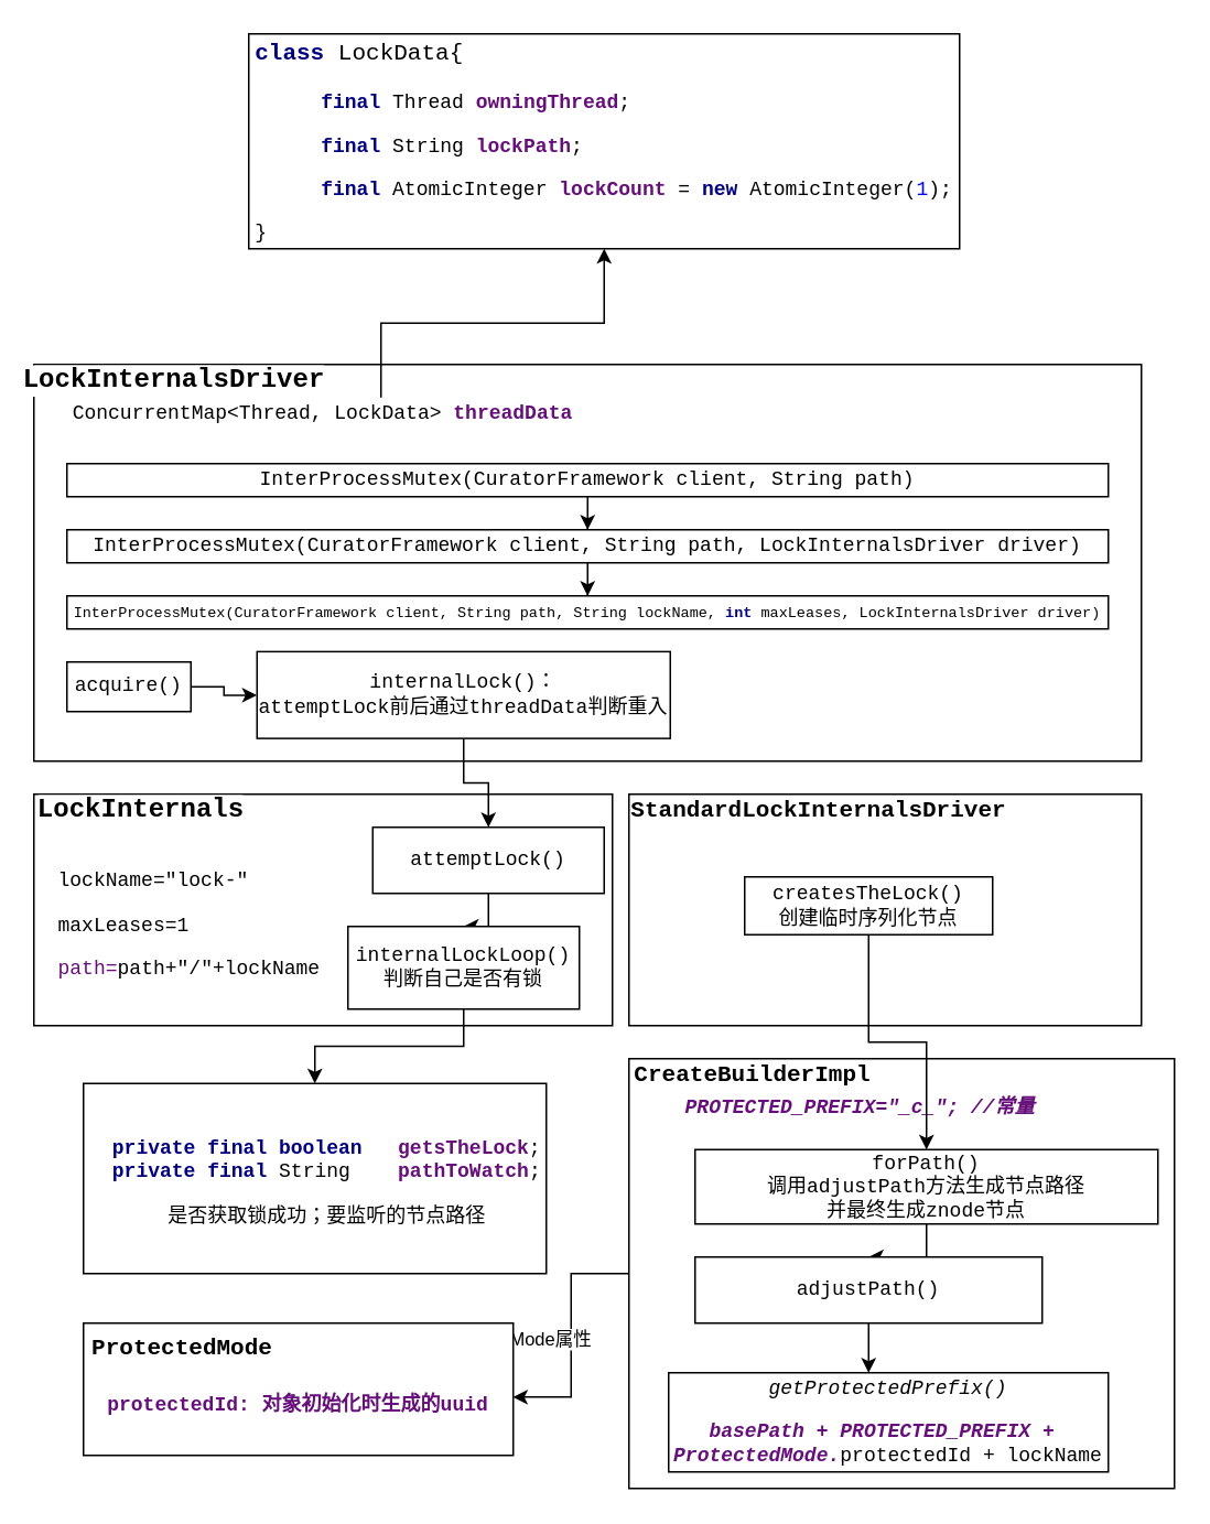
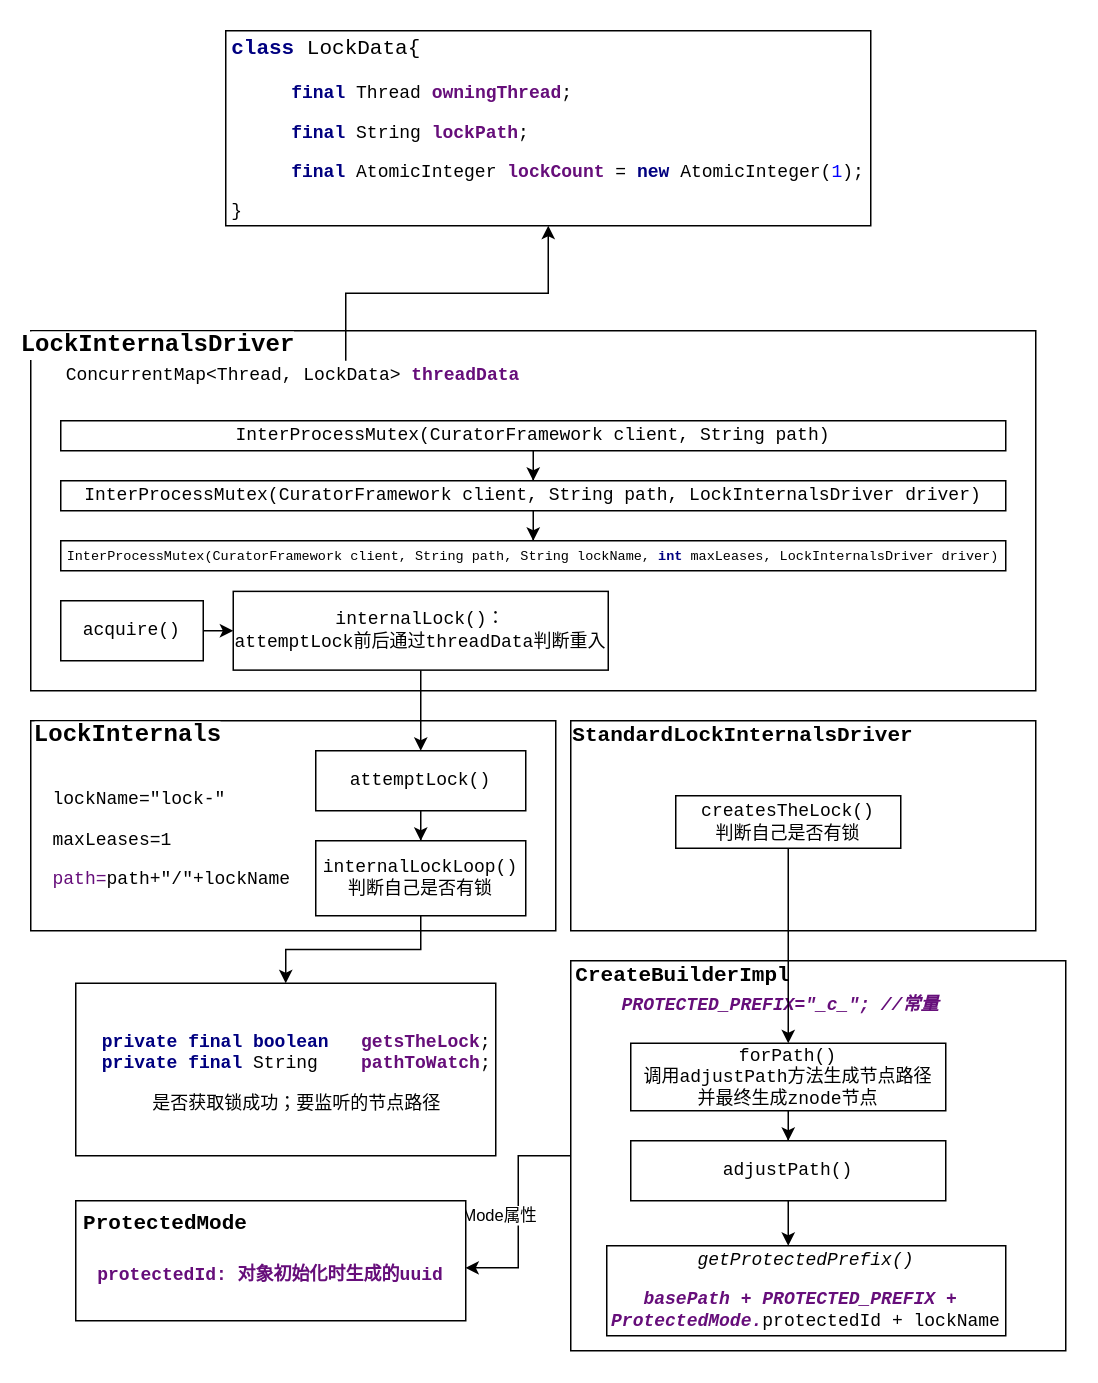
  <mxCell id="0" />
  <mxCell id="1" parent="0" />
  <mxCell id="2" value="&lt;pre style=&quot;background-color: rgb(255 , 255 , 255) ; font-family: &amp;#34;courier new&amp;#34; ; font-size: 12pt&quot;&gt;&lt;br&gt;&lt;/pre&gt;" style="rounded=0;whiteSpace=wrap;html=1;align=left;" vertex="1" parent="1"><mxGeometry x="20" y="220" width="670" height="240" as="geometry" /></mxCell>
  <mxCell id="3" value="&lt;pre style=&quot;text-align: left ; background-color: rgb(255 , 255 , 255) ; font-family: &amp;#34;courier new&amp;#34; ; font-size: 12pt&quot;&gt;&lt;b&gt;LockInternalsDriver&lt;/b&gt;&lt;/pre&gt;" style="text;html=1;strokeColor=none;fillColor=none;align=center;verticalAlign=middle;whiteSpace=wrap;rounded=0;" vertex="1" parent="1"><mxGeometry x="20" y="220" width="170" height="20" as="geometry" /></mxCell>
  <mxCell id="4" style="edgeStyle=orthogonalEdgeStyle;rounded=0;orthogonalLoop=1;jettySize=auto;html=1;" edge="1" parent="1" source="5" target="7"><mxGeometry relative="1" as="geometry" /></mxCell>
  <mxCell id="5" value="&lt;pre style=&quot;background-color: rgb(255 , 255 , 255) ; font-family: &amp;#34;courier new&amp;#34;&quot;&gt;&lt;font style=&quot;font-size: 12px&quot;&gt;InterProcessMutex(CuratorFramework client, String path)&lt;/font&gt;&lt;/pre&gt;" style="rounded=0;whiteSpace=wrap;html=1;" vertex="1" parent="1"><mxGeometry x="40" y="280" width="630" height="20" as="geometry" /></mxCell>
  <mxCell id="6" style="edgeStyle=orthogonalEdgeStyle;rounded=0;orthogonalLoop=1;jettySize=auto;html=1;" edge="1" parent="1" source="7" target="8"><mxGeometry relative="1" as="geometry" /></mxCell>
  <mxCell id="7" value="&lt;pre style=&quot;background-color: rgb(255 , 255 , 255) ; font-family: &amp;#34;courier new&amp;#34;&quot;&gt;&lt;font style=&quot;font-size: 12px&quot;&gt;InterProcessMutex(CuratorFramework client, String path, LockInternalsDriver driver)&lt;/font&gt;&lt;/pre&gt;" style="rounded=0;whiteSpace=wrap;html=1;" vertex="1" parent="1"><mxGeometry x="40" y="320" width="630" height="20" as="geometry" /></mxCell>
  <mxCell id="8" value="&lt;pre style=&quot;background-color: rgb(255 , 255 , 255) ; font-family: &amp;#34;courier new&amp;#34;&quot;&gt;&lt;font style=&quot;font-size: 9px&quot;&gt;InterProcessMutex(CuratorFramework client, String path, String lockName, &lt;span style=&quot;color: rgb(0 , 0 , 128) ; font-weight: bold&quot;&gt;int &lt;/span&gt;maxLeases, LockInternalsDriver driver)&lt;/font&gt;&lt;/pre&gt;" style="rounded=0;whiteSpace=wrap;html=1;" vertex="1" parent="1"><mxGeometry x="40" y="360" width="630" height="20" as="geometry" /></mxCell>
  <mxCell id="9" value="" style="rounded=0;whiteSpace=wrap;html=1;" vertex="1" parent="1"><mxGeometry x="20" y="480" width="350" height="140" as="geometry" /></mxCell>
  <mxCell id="10" value="&lt;pre style=&quot;background-color: rgb(255 , 255 , 255) ; font-family: &amp;#34;courier new&amp;#34; ; font-size: 12pt&quot;&gt;&lt;b&gt;LockInternals&lt;/b&gt;&lt;/pre&gt;" style="text;html=1;strokeColor=none;fillColor=none;align=center;verticalAlign=middle;whiteSpace=wrap;rounded=0;" vertex="1" parent="1"><mxGeometry x="20" y="480" width="130" height="20" as="geometry" /></mxCell>
  <mxCell id="11" value="&lt;font style=&quot;font-size: 12px&quot;&gt;&lt;span style=&quot;background-color: rgb(255 , 255 , 255) ; font-family: &amp;#34;courier new&amp;#34;&quot;&gt;&lt;br&gt;lockName=&quot;lock-&quot;&lt;/span&gt;&lt;br&gt;&lt;/font&gt;&lt;pre style=&quot;background-color: rgb(255 , 255 , 255) ; font-family: &amp;#34;courier new&amp;#34;&quot;&gt;&lt;font&gt;&lt;pre style=&quot;font-size: 12px ; font-family: &amp;#34;courier new&amp;#34;&quot;&gt;maxLeases=1&lt;/pre&gt;&lt;pre style=&quot;font-family: &amp;#34;courier new&amp;#34;&quot;&gt;&lt;p style=&quot;font-family: &amp;#34;courier new&amp;#34;&quot;&gt;&lt;span style=&quot;color: rgb(102 , 14 , 122)&quot;&gt;&lt;font style=&quot;font-size: 12px&quot;&gt;path=&lt;/font&gt;&lt;/span&gt;&lt;font style=&quot;font-size: 12px&quot;&gt;path+&quot;/&quot;+lockName&lt;/font&gt;&lt;/p&gt;&lt;p style=&quot;font-family: &amp;#34;courier new&amp;#34;&quot;&gt;&lt;font style=&quot;font-size: 12px&quot;&gt;&lt;br&gt;&lt;/font&gt;&lt;/p&gt;&lt;/pre&gt;&lt;/font&gt;&lt;/pre&gt;" style="text;html=1;strokeColor=none;fillColor=none;spacing=5;spacingTop=-20;whiteSpace=wrap;overflow=hidden;rounded=0;" vertex="1" parent="1"><mxGeometry x="30" y="520" width="180" height="110" as="geometry" /></mxCell>
  <mxCell id="12" value="" style="edgeStyle=orthogonalEdgeStyle;rounded=0;orthogonalLoop=1;jettySize=auto;html=1;" edge="1" parent="1" source="13" target="15"><mxGeometry relative="1" as="geometry" /></mxCell>
- <mxCell id="13" value="&lt;pre style=&quot;background-color: rgb(255 , 255 , 255) ; font-family: &amp;#34;courier new&amp;#34;&quot;&gt;&lt;font style=&quot;font-size: 12px&quot;&gt;acquire()&lt;/font&gt;&lt;/pre&gt;" style="rounded=0;whiteSpace=wrap;html=1;" vertex="1" parent="1"><mxGeometry x="40" y="400" width="75" height="30" as="geometry" /></mxCell>
+ <mxCell id="13" value="&lt;pre style=&quot;background-color: rgb(255 , 255 , 255) ; font-family: &amp;#34;courier new&amp;#34;&quot;&gt;&lt;font style=&quot;font-size: 12px&quot;&gt;acquire()&lt;/font&gt;&lt;/pre&gt;" style="rounded=0;whiteSpace=wrap;html=1;" vertex="1" parent="1"><mxGeometry x="40" y="400" width="95" height="40" as="geometry" /></mxCell>
  <mxCell id="14" style="edgeStyle=orthogonalEdgeStyle;rounded=0;orthogonalLoop=1;jettySize=auto;html=1;" edge="1" parent="1" source="15" target="20"><mxGeometry relative="1" as="geometry" /></mxCell>
  <mxCell id="15" value="&lt;pre style=&quot;background-color: rgb(255 , 255 , 255) ; font-family: &amp;#34;courier new&amp;#34;&quot;&gt;&lt;font style=&quot;font-size: 12px&quot;&gt;internalLock()：&lt;br&gt;&lt;/font&gt;attemptLock前后通过threadData判断重入&lt;/pre&gt;" style="rounded=0;whiteSpace=wrap;html=1;" vertex="1" parent="1"><mxGeometry x="155" y="393.75" width="250" height="52.5" as="geometry" /></mxCell>
  <mxCell id="16" style="edgeStyle=orthogonalEdgeStyle;rounded=0;orthogonalLoop=1;jettySize=auto;html=1;" edge="1" parent="1" source="17" target="18"><mxGeometry relative="1" as="geometry"><Array as="points"><mxPoint x="230" y="195" /><mxPoint x="365" y="195" /></Array></mxGeometry></mxCell>
  <mxCell id="17" value="&lt;pre style=&quot;background-color: rgb(255 , 255 , 255) ; font-family: &amp;#34;courier new&amp;#34;&quot;&gt;&lt;font style=&quot;font-size: 12px&quot;&gt;ConcurrentMap&amp;lt;Thread, LockData&amp;gt; &lt;span style=&quot;color: rgb(102 , 14 , 122) ; font-weight: bold&quot;&gt;threadData&lt;/span&gt;&lt;/font&gt;&lt;/pre&gt;" style="text;html=1;strokeColor=none;fillColor=none;align=center;verticalAlign=middle;whiteSpace=wrap;rounded=0;" vertex="1" parent="1"><mxGeometry x="40" y="240" width="310" height="20" as="geometry" /></mxCell>
  <mxCell id="18" value="&lt;pre style=&quot;background-color: rgb(255 , 255 , 255) ; font-family: &amp;#34;courier new&amp;#34;&quot;&gt;&lt;div style=&quot;text-align: left&quot;&gt;&lt;font style=&quot;font-size: 14px&quot;&gt;&lt;pre style=&quot;font-family: &amp;#34;courier new&amp;#34;&quot;&gt;&lt;span style=&quot;color: rgb(0 , 0 , 128) ; font-weight: bold&quot;&gt;class &lt;/span&gt;LockData{&lt;/pre&gt;&lt;/font&gt;&lt;/div&gt;&lt;/pre&gt;&lt;blockquote style=&quot;margin: 0 0 0 40px ; border: none ; padding: 0px&quot;&gt;&lt;pre style=&quot;background-color: rgb(255 , 255 , 255) ; font-family: &amp;#34;courier new&amp;#34;&quot;&gt;&lt;div style=&quot;text-align: left&quot;&gt;&lt;font style=&quot;font-size: 12px&quot;&gt;&lt;span style=&quot;color: rgb(0 , 0 , 128) ; font-weight: bold&quot;&gt;final &lt;/span&gt;&lt;span&gt;Thread &lt;/span&gt;&lt;span style=&quot;color: rgb(102 , 14 , 122) ; font-weight: bold&quot;&gt;owningThread&lt;/span&gt;&lt;span&gt;;&lt;/span&gt;&lt;/font&gt;&lt;/div&gt;&lt;/pre&gt;&lt;pre style=&quot;background-color: rgb(255 , 255 , 255) ; font-family: &amp;#34;courier new&amp;#34;&quot;&gt;&lt;font style=&quot;font-size: 12px&quot;&gt;&lt;span style=&quot;color: rgb(0 , 0 , 128) ; font-weight: bold&quot;&gt;&lt;div style=&quot;text-align: left&quot;&gt;&lt;span&gt;final &lt;/span&gt;&lt;span style=&quot;color: rgb(0 , 0 , 0) ; font-weight: normal&quot;&gt;String &lt;/span&gt;&lt;span style=&quot;color: rgb(102 , 14 , 122)&quot;&gt;lockPath&lt;/span&gt;&lt;span style=&quot;color: rgb(0 , 0 , 0) ; font-weight: normal&quot;&gt;;&lt;/span&gt;&lt;/div&gt;&lt;/span&gt;&lt;/font&gt;&lt;/pre&gt;&lt;pre style=&quot;background-color: rgb(255 , 255 , 255) ; font-family: &amp;#34;courier new&amp;#34;&quot;&gt;&lt;font style=&quot;font-size: 12px&quot;&gt;&lt;span style=&quot;color: rgb(0 , 0 , 128) ; font-weight: bold&quot;&gt;&lt;div style=&quot;text-align: left&quot;&gt;&lt;span&gt;final &lt;/span&gt;&lt;span style=&quot;color: rgb(0 , 0 , 0) ; font-weight: normal&quot;&gt;AtomicInteger &lt;/span&gt;&lt;span style=&quot;color: rgb(102 , 14 , 122)&quot;&gt;lockCount &lt;/span&gt;&lt;span style=&quot;color: rgb(0 , 0 , 0) ; font-weight: normal&quot;&gt;= &lt;/span&gt;&lt;span&gt;new &lt;/span&gt;&lt;span style=&quot;color: rgb(0 , 0 , 0) ; font-weight: normal&quot;&gt;AtomicInteger(&lt;/span&gt;&lt;span style=&quot;font-weight: normal ; color: rgb(0 , 0 , 255)&quot;&gt;1&lt;/span&gt;&lt;span style=&quot;color: rgb(0 , 0 , 0) ; font-weight: normal&quot;&gt;);&lt;/span&gt;&lt;/div&gt;&lt;/span&gt;&lt;/font&gt;&lt;/pre&gt;&lt;/blockquote&gt;&lt;pre style=&quot;background-color: rgb(255 , 255 , 255) ; font-family: &amp;#34;courier new&amp;#34;&quot;&gt;&lt;font style=&quot;font-size: 12px&quot;&gt;&lt;span style=&quot;color: rgb(0 , 0 , 128) ; font-weight: bold&quot;&gt;&lt;div style=&quot;text-align: left&quot;&gt;&lt;span style=&quot;color: rgb(0 , 0 , 0) ; font-weight: normal&quot;&gt;}&lt;/span&gt;&lt;/div&gt;&lt;/span&gt;&lt;/font&gt;&lt;/pre&gt;" style="rounded=0;whiteSpace=wrap;html=1;" vertex="1" parent="1"><mxGeometry x="150" y="20" width="430" height="130" as="geometry" /></mxCell>
  <mxCell id="19" value="" style="edgeStyle=orthogonalEdgeStyle;rounded=0;orthogonalLoop=1;jettySize=auto;html=1;" edge="1" parent="1" source="20" target="39"><mxGeometry relative="1" as="geometry" /></mxCell>
- <mxCell id="20" value="&lt;pre style=&quot;background-color: rgb(255 , 255 , 255) ; font-family: &amp;#34;courier new&amp;#34;&quot;&gt;&lt;font style=&quot;font-size: 12px&quot;&gt;attemptLock()&lt;/font&gt;&lt;/pre&gt;" style="rounded=0;whiteSpace=wrap;html=1;" vertex="1" parent="1"><mxGeometry x="225" y="500" width="140" height="40" as="geometry" /></mxCell>
+ <mxCell id="20" value="&lt;pre style=&quot;background-color: rgb(255 , 255 , 255) ; font-family: &amp;#34;courier new&amp;#34;&quot;&gt;&lt;font style=&quot;font-size: 12px&quot;&gt;attemptLock()&lt;/font&gt;&lt;/pre&gt;" style="rounded=0;whiteSpace=wrap;html=1;" vertex="1" parent="1"><mxGeometry x="210" y="500" width="140" height="40" as="geometry" /></mxCell>
  <mxCell id="21" value="" style="rounded=0;whiteSpace=wrap;html=1;" vertex="1" parent="1"><mxGeometry x="380" y="480" width="310" height="140" as="geometry" /></mxCell>
  <mxCell id="22" value="&lt;pre style=&quot;background-color: rgb(255 , 255 , 255) ; font-family: &amp;#34;courier new&amp;#34;&quot;&gt;&lt;font style=&quot;font-size: 14px&quot;&gt;&lt;b&gt;StandardLockInternalsDriver&lt;/b&gt;&lt;/font&gt;&lt;/pre&gt;" style="text;html=1;strokeColor=none;fillColor=none;align=center;verticalAlign=middle;whiteSpace=wrap;rounded=0;" vertex="1" parent="1"><mxGeometry x="380" y="480" width="230" height="20" as="geometry" /></mxCell>
- <mxCell id="23" value="&lt;pre style=&quot;background-color: rgb(255 , 255 , 255) ; font-family: &amp;#34;courier new&amp;#34;&quot;&gt;&lt;font style=&quot;font-size: 12px&quot;&gt;createsTheLock()&lt;br/&gt;创建临时序列化节点&lt;/font&gt;&lt;/pre&gt;" style="rounded=0;whiteSpace=wrap;html=1;" vertex="1" parent="1"><mxGeometry x="450" y="530" width="150" height="35" as="geometry" /></mxCell>
+ <mxCell id="23" value="&lt;pre style=&quot;background-color: rgb(255 , 255 , 255) ; font-family: &amp;#34;courier new&amp;#34;&quot;&gt;&lt;font style=&quot;font-size: 12px&quot;&gt;createsTheLock()&lt;br/&gt;判断自己是否有锁&lt;/font&gt;&lt;/pre&gt;" style="rounded=0;whiteSpace=wrap;html=1;" vertex="1" parent="1"><mxGeometry x="450" y="530" width="150" height="35" as="geometry" /></mxCell>
  <mxCell id="24" style="edgeStyle=orthogonalEdgeStyle;rounded=0;orthogonalLoop=1;jettySize=auto;html=1;entryX=0.999;entryY=0.559;entryDx=0;entryDy=0;entryPerimeter=0;" edge="1" parent="1" source="26" target="32"><mxGeometry relative="1" as="geometry" /></mxCell>
  <mxCell id="25" value="有一个单例的ProtectedMode属性" style="edgeLabel;html=1;align=center;verticalAlign=middle;resizable=0;points=[];" vertex="1" connectable="0" parent="24"><mxGeometry x="-0.212" relative="1" as="geometry"><mxPoint x="-70" y="17.55" as="offset" /></mxGeometry></mxCell>
  <mxCell id="26" value="" style="rounded=0;whiteSpace=wrap;html=1;" vertex="1" parent="1"><mxGeometry x="380" y="640" width="330" height="260" as="geometry" /></mxCell>
  <mxCell id="27" value="&lt;pre style=&quot;background-color: rgb(255 , 255 , 255) ; font-family: &amp;#34;courier new&amp;#34;&quot;&gt;&lt;font style=&quot;font-size: 14px&quot;&gt;&lt;b&gt;CreateBuilderImpl&lt;/b&gt;&lt;/font&gt;&lt;/pre&gt;" style="text;html=1;strokeColor=none;fillColor=none;align=center;verticalAlign=middle;whiteSpace=wrap;rounded=0;" vertex="1" parent="1"><mxGeometry x="380" y="640" width="150" height="20" as="geometry" /></mxCell>
  <mxCell id="28" value="" style="edgeStyle=orthogonalEdgeStyle;rounded=0;orthogonalLoop=1;jettySize=auto;html=1;" edge="1" parent="1" source="29" target="31"><mxGeometry relative="1" as="geometry" /></mxCell>
- <mxCell id="29" value="&lt;pre style=&quot;background-color: rgb(255 , 255 , 255) ; font-family: &amp;#34;courier new&amp;#34;&quot;&gt;&lt;font style=&quot;font-size: 12px&quot;&gt;forPath()&lt;br&gt;调用adjustPath方法生成节点路径&lt;br&gt;并最终生成znode节点&lt;/font&gt;&lt;/pre&gt;" style="rounded=0;whiteSpace=wrap;html=1;" vertex="1" parent="1"><mxGeometry x="420" y="695" width="280" height="45" as="geometry" /></mxCell>
+ <mxCell id="29" value="&lt;pre style=&quot;background-color: rgb(255 , 255 , 255) ; font-family: &amp;#34;courier new&amp;#34;&quot;&gt;&lt;font style=&quot;font-size: 12px&quot;&gt;forPath()&lt;br&gt;调用adjustPath方法生成节点路径&lt;br&gt;并最终生成znode节点&lt;/font&gt;&lt;/pre&gt;" style="rounded=0;whiteSpace=wrap;html=1;" vertex="1" parent="1"><mxGeometry x="420" y="695" width="210" height="45" as="geometry" /></mxCell>
  <mxCell id="30" value="" style="edgeStyle=orthogonalEdgeStyle;rounded=0;orthogonalLoop=1;jettySize=auto;html=1;" edge="1" parent="1" source="31" target="36"><mxGeometry relative="1" as="geometry"><Array as="points"><mxPoint x="525" y="830" /><mxPoint x="525" y="830" /></Array></mxGeometry></mxCell>
  <mxCell id="31" value="&lt;pre style=&quot;background-color: rgb(255 , 255 , 255) ; font-family: &amp;#34;courier new&amp;#34;&quot;&gt;&lt;font style=&quot;font-size: 12px&quot;&gt;adjustPath()&lt;/font&gt;&lt;/pre&gt;" style="rounded=0;whiteSpace=wrap;html=1;" vertex="1" parent="1"><mxGeometry x="420" y="760" width="210" height="40" as="geometry" /></mxCell>
  <mxCell id="32" value="" style="rounded=0;whiteSpace=wrap;html=1;" vertex="1" parent="1"><mxGeometry x="50" y="800" width="260" height="80" as="geometry" /></mxCell>
  <mxCell id="33" value="&lt;pre style=&quot;background-color: rgb(255 , 255 , 255) ; font-family: &amp;#34;courier new&amp;#34;&quot;&gt;&lt;font style=&quot;font-size: 14px&quot;&gt;&lt;b&gt;ProtectedMode&lt;/b&gt;&lt;/font&gt;&lt;/pre&gt;" style="text;html=1;strokeColor=none;fillColor=none;align=center;verticalAlign=middle;whiteSpace=wrap;rounded=0;" vertex="1" parent="1"><mxGeometry x="50" y="805" width="120" height="20" as="geometry" /></mxCell>
  <mxCell id="34" value="&lt;pre style=&quot;background-color: rgb(255 , 255 , 255) ; font-family: &amp;#34;courier new&amp;#34;&quot;&gt;&lt;span style=&quot;color: rgb(102 , 14 , 122) ; font-weight: bold&quot;&gt;&lt;font style=&quot;font-size: 12px&quot;&gt;protectedId: 对象初始化时生成的uuid&lt;/font&gt;&lt;/span&gt;&lt;/pre&gt;" style="text;html=1;strokeColor=none;fillColor=none;align=center;verticalAlign=middle;whiteSpace=wrap;rounded=0;" vertex="1" parent="1"><mxGeometry x="65" y="830" width="230" height="40" as="geometry" /></mxCell>
  <mxCell id="35" value="&lt;pre style=&quot;background-color: rgb(255 , 255 , 255) ; font-family: &amp;#34;courier new&amp;#34;&quot;&gt;&lt;span style=&quot;color: rgb(102 , 14 , 122) ; font-weight: bold ; font-style: italic&quot;&gt;&lt;font style=&quot;font-size: 12px&quot;&gt;PROTECTED_PREFIX=&quot;_c_&quot;; //常量&lt;/font&gt;&lt;/span&gt;&lt;/pre&gt;" style="text;html=1;strokeColor=none;fillColor=none;align=center;verticalAlign=middle;whiteSpace=wrap;rounded=0;" vertex="1" parent="1"><mxGeometry x="410" y="660" width="220" height="20" as="geometry" /></mxCell>
  <mxCell id="36" value="&lt;pre style=&quot;background-color: rgb(255 , 255 , 255) ; font-family: &amp;#34;courier new&amp;#34;&quot;&gt;&lt;span style=&quot;font-style: italic&quot;&gt;&lt;font style=&quot;font-size: 12px&quot;&gt;getProtectedPrefix()&lt;br&gt;&lt;/font&gt;&lt;/span&gt;&lt;pre style=&quot;font-family: &amp;#34;courier new&amp;#34;&quot;&gt;&lt;span style=&quot;color: rgb(102 , 14 , 122) ; font-weight: bold ; font-style: italic&quot;&gt;basePath + PROTECTED_PREFIX + &lt;br/&gt;ProtectedMode.&lt;/span&gt;protectedId + lockName&lt;/pre&gt;&lt;/pre&gt;" style="rounded=0;whiteSpace=wrap;html=1;" vertex="1" parent="1"><mxGeometry x="404" y="830" width="266" height="60" as="geometry" /></mxCell>
  <mxCell id="37" style="edgeStyle=orthogonalEdgeStyle;rounded=0;orthogonalLoop=1;jettySize=auto;html=1;" edge="1" parent="1" source="23" target="29"><mxGeometry relative="1" as="geometry" /></mxCell>
  <mxCell id="38" style="edgeStyle=orthogonalEdgeStyle;rounded=0;orthogonalLoop=1;jettySize=auto;html=1;" edge="1" parent="1" source="39" target="40"><mxGeometry relative="1" as="geometry" /></mxCell>
  <mxCell id="39" value="&lt;pre style=&quot;background-color: rgb(255 , 255 , 255) ; font-family: &amp;#34;courier new&amp;#34;&quot;&gt;&lt;font style=&quot;font-size: 12px&quot;&gt;internalLockLoop()&lt;br/&gt;判断自己是否有锁&lt;/font&gt;&lt;/pre&gt;" style="rounded=0;whiteSpace=wrap;html=1;" vertex="1" parent="1"><mxGeometry x="210" y="560" width="140" height="50" as="geometry" /></mxCell>
  <mxCell id="40" value="" style="rounded=0;whiteSpace=wrap;html=1;" vertex="1" parent="1"><mxGeometry x="50" y="655" width="280" height="115" as="geometry" /></mxCell>
  <mxCell id="41" value="&lt;pre style=&quot;background-color: rgb(255 , 255 , 255) ; font-family: &amp;#34;courier new&amp;#34;&quot;&gt;&lt;font style=&quot;font-size: 12px&quot;&gt;&lt;span style=&quot;color: rgb(0 , 0 , 128) ; font-weight: bold&quot;&gt;private final boolean   &lt;/span&gt;&lt;span style=&quot;color: rgb(102 , 14 , 122) ; font-weight: bold&quot;&gt;getsTheLock&lt;/span&gt;;&lt;br&gt;&lt;span style=&quot;color: rgb(0 , 0 , 128) ; font-weight: bold&quot;&gt;private final &lt;/span&gt;String    &lt;span style=&quot;color: rgb(102 , 14 , 122) ; font-weight: bold&quot;&gt;pathToWatch&lt;/span&gt;;&lt;/font&gt;&lt;/pre&gt;&lt;pre style=&quot;background-color: rgb(255 , 255 , 255) ; font-family: &amp;#34;courier new&amp;#34;&quot;&gt;&lt;font style=&quot;font-size: 12px&quot;&gt;是否获取锁成功；要监听的节点路径&lt;/font&gt;&lt;/pre&gt;" style="text;html=1;strokeColor=none;fillColor=none;align=center;verticalAlign=middle;whiteSpace=wrap;rounded=0;" vertex="1" parent="1"><mxGeometry x="65" y="680" width="265" height="70" as="geometry" /></mxCell>
